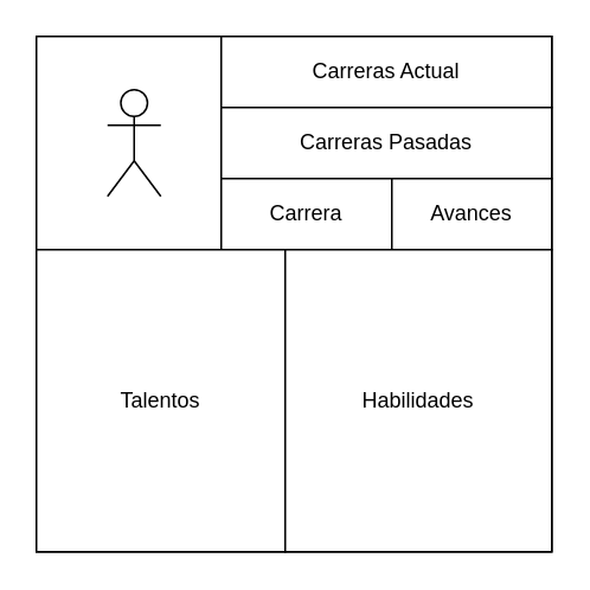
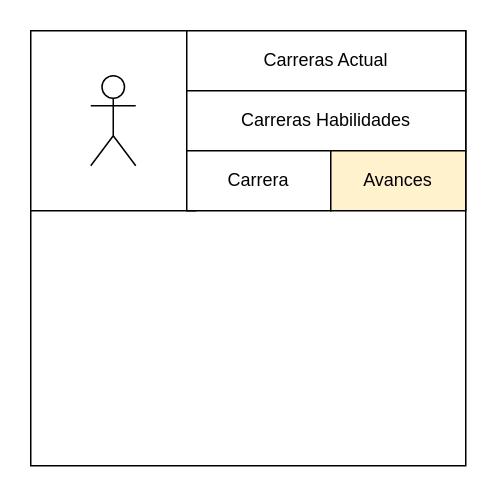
  <mxCell id="0" />
  <mxCell id="1" parent="0" />
  <mxCell id="2" value="" style="whiteSpace=wrap;html=1;aspect=fixed;" vertex="1" parent="1"><mxGeometry x="20" y="20" width="290" height="290" as="geometry" /></mxCell>
  <mxCell id="3" value="" style="rounded=0;whiteSpace=wrap;html=1;" vertex="1" parent="1"><mxGeometry x="20" y="20" width="110" height="120" as="geometry" /></mxCell>
  <mxCell id="4" value="" style="shape=umlActor;verticalLabelPosition=bottom;verticalAlign=top;html=1;outlineConnect=0;" vertex="1" parent="1"><mxGeometry x="60" y="50" width="30" height="60" as="geometry" /></mxCell>
  <mxCell id="5" value="Carreras Actual" style="rounded=0;whiteSpace=wrap;html=1;" vertex="1" parent="1"><mxGeometry x="124" y="20" width="186" height="40" as="geometry" /></mxCell>
- <mxCell id="6" value="Carreras Pasadas" style="rounded=0;whiteSpace=wrap;html=1;" vertex="1" parent="1"><mxGeometry x="124" y="60" width="186" height="40" as="geometry" /></mxCell>
+ <mxCell id="6" value="Carreras Habilidades" style="rounded=0;whiteSpace=wrap;html=1;" vertex="1" parent="1"><mxGeometry x="124" y="60" width="186" height="40" as="geometry" /></mxCell>
  <mxCell id="7" value="Carrera" style="rounded=0;whiteSpace=wrap;html=1;" vertex="1" parent="1"><mxGeometry x="124" y="100" width="96" height="40" as="geometry" /></mxCell>
- <mxCell id="8" value="Avances" style="rounded=0;whiteSpace=wrap;html=1;" vertex="1" parent="1"><mxGeometry x="220" y="100" width="90" height="40" as="geometry" /></mxCell>
- <mxCell id="9" value="Talentos" style="rounded=0;whiteSpace=wrap;html=1;" vertex="1" parent="1"><mxGeometry x="20" y="140" width="140" height="170" as="geometry" /></mxCell>
- <mxCell id="10" value="Habilidades" style="rounded=0;whiteSpace=wrap;html=1;" vertex="1" parent="1"><mxGeometry x="160" y="140" width="150" height="170" as="geometry" /></mxCell>
+ <mxCell id="8" value="Avances" style="rounded=0;whiteSpace=wrap;html=1;fillColor=#fff2cc;" vertex="1" parent="1"><mxGeometry x="220" y="100" width="90" height="40" as="geometry" /></mxCell>
